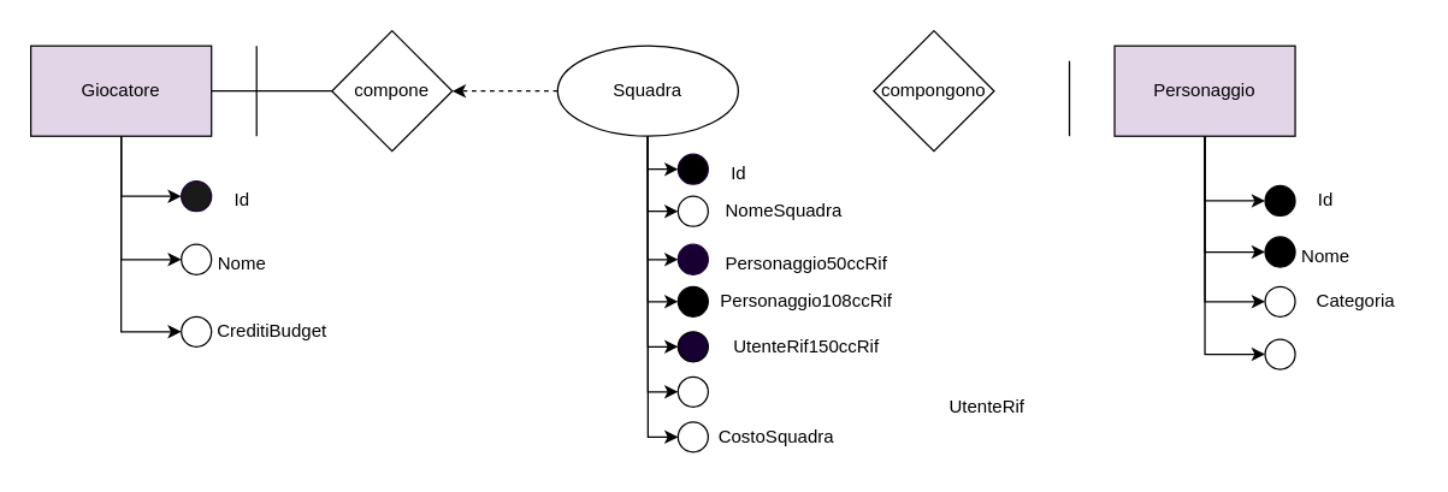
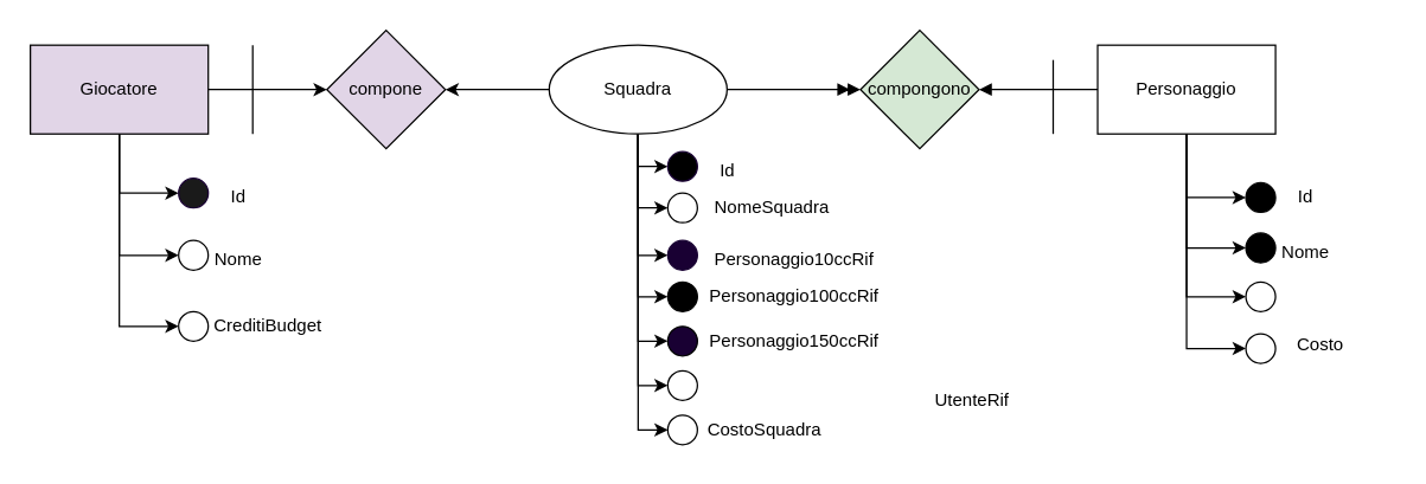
  <mxCell id="0" />
  <mxCell id="1" parent="0" />
- <mxCell id="2" style="edgeStyle=orthogonalEdgeStyle;rounded=0;orthogonalLoop=1;jettySize=auto;html=1;entryX=0;entryY=0.5;entryDx=0;entryDy=0;endArrow=none;" edge="1" parent="1" source="6" target="23"><mxGeometry relative="1" as="geometry" /></mxCell>
+ <mxCell id="2" style="edgeStyle=orthogonalEdgeStyle;rounded=0;orthogonalLoop=1;jettySize=auto;html=1;entryX=0;entryY=0.5;entryDx=0;entryDy=0;" edge="1" parent="1" source="6" target="23"><mxGeometry relative="1" as="geometry" /></mxCell>
  <mxCell id="3" style="edgeStyle=orthogonalEdgeStyle;rounded=0;orthogonalLoop=1;jettySize=auto;html=1;entryX=0;entryY=0.5;entryDx=0;entryDy=0;" edge="1" parent="1" source="6" target="25"><mxGeometry relative="1" as="geometry" /></mxCell>
  <mxCell id="4" style="edgeStyle=orthogonalEdgeStyle;rounded=0;orthogonalLoop=1;jettySize=auto;html=1;entryX=0;entryY=0.5;entryDx=0;entryDy=0;" edge="1" parent="1" source="6" target="27"><mxGeometry relative="1" as="geometry" /></mxCell>
  <mxCell id="5" style="edgeStyle=orthogonalEdgeStyle;rounded=0;orthogonalLoop=1;jettySize=auto;html=1;entryX=0;entryY=0.5;entryDx=0;entryDy=0;" edge="1" parent="1" source="6" target="35"><mxGeometry relative="1" as="geometry" /></mxCell>
  <mxCell id="6" value="Giocatore" style="rounded=0;whiteSpace=wrap;html=1;fillColor=#e1d5e7;" vertex="1" parent="1"><mxGeometry x="20" y="30" width="120" height="60" as="geometry" /></mxCell>
+ <mxCell id="7" style="edgeStyle=orthogonalEdgeStyle;rounded=0;orthogonalLoop=1;jettySize=auto;html=1;entryX=1;entryY=0.5;entryDx=0;entryDy=0;endArrow=block;endFill=1;" edge="1" parent="1" source="12" target="24"><mxGeometry relative="1" as="geometry" /></mxCell>
  <mxCell id="8" style="edgeStyle=orthogonalEdgeStyle;rounded=0;orthogonalLoop=1;jettySize=auto;html=1;entryX=0;entryY=0.5;entryDx=0;entryDy=0;" edge="1" parent="1" source="12" target="45"><mxGeometry relative="1" as="geometry" /></mxCell>
  <mxCell id="9" style="edgeStyle=orthogonalEdgeStyle;rounded=0;orthogonalLoop=1;jettySize=auto;html=1;entryX=0;entryY=0.5;entryDx=0;entryDy=0;" edge="1" parent="1" source="12" target="47"><mxGeometry relative="1" as="geometry" /></mxCell>
  <mxCell id="10" style="edgeStyle=orthogonalEdgeStyle;rounded=0;orthogonalLoop=1;jettySize=auto;html=1;entryX=0;entryY=0.5;entryDx=0;entryDy=0;" edge="1" parent="1" source="12" target="49"><mxGeometry relative="1" as="geometry" /></mxCell>
  <mxCell id="11" style="edgeStyle=orthogonalEdgeStyle;rounded=0;orthogonalLoop=1;jettySize=auto;html=1;entryX=0;entryY=0.5;entryDx=0;entryDy=0;" edge="1" parent="1" source="12" target="51"><mxGeometry relative="1" as="geometry" /></mxCell>
- <mxCell id="12" value="Personaggio" style="rounded=0;whiteSpace=wrap;html=1;fillColor=#e1d5e7;" vertex="1" parent="1"><mxGeometry x="740" y="30" width="120" height="60" as="geometry" /></mxCell>
- <mxCell id="13" style="edgeStyle=orthogonalEdgeStyle;rounded=0;orthogonalLoop=1;jettySize=auto;html=1;entryX=1;entryY=0.5;entryDx=0;entryDy=0;dashed=1;" edge="1" parent="1" source="22" target="23"><mxGeometry relative="1" as="geometry" /></mxCell>
+ <mxCell id="12" value="Personaggio" style="rounded=0;whiteSpace=wrap;html=1;" vertex="1" parent="1"><mxGeometry x="740" y="30" width="120" height="60" as="geometry" /></mxCell>
+ <mxCell id="13" style="edgeStyle=orthogonalEdgeStyle;rounded=0;orthogonalLoop=1;jettySize=auto;html=1;entryX=1;entryY=0.5;entryDx=0;entryDy=0;" edge="1" parent="1" source="22" target="23"><mxGeometry relative="1" as="geometry" /></mxCell>
+ <mxCell id="14" style="edgeStyle=orthogonalEdgeStyle;rounded=0;orthogonalLoop=1;jettySize=auto;html=1;entryX=0;entryY=0.5;entryDx=0;entryDy=0;endArrow=doubleBlock;endFill=1;" edge="1" parent="1" source="22" target="24"><mxGeometry relative="1" as="geometry" /></mxCell>
  <mxCell id="15" style="edgeStyle=orthogonalEdgeStyle;rounded=0;orthogonalLoop=1;jettySize=auto;html=1;entryX=0;entryY=0.5;entryDx=0;entryDy=0;" edge="1" parent="1" source="22" target="31"><mxGeometry relative="1" as="geometry" /></mxCell>
  <mxCell id="16" style="edgeStyle=orthogonalEdgeStyle;rounded=0;orthogonalLoop=1;jettySize=auto;html=1;entryX=0;entryY=0.5;entryDx=0;entryDy=0;" edge="1" parent="1" source="22" target="33"><mxGeometry relative="1" as="geometry" /></mxCell>
  <mxCell id="17" style="edgeStyle=orthogonalEdgeStyle;rounded=0;orthogonalLoop=1;jettySize=auto;html=1;entryX=0;entryY=0.5;entryDx=0;entryDy=0;" edge="1" parent="1" source="22" target="37"><mxGeometry relative="1" as="geometry" /></mxCell>
  <mxCell id="18" style="edgeStyle=orthogonalEdgeStyle;rounded=0;orthogonalLoop=1;jettySize=auto;html=1;entryX=0;entryY=0.5;entryDx=0;entryDy=0;" edge="1" parent="1" source="22" target="39"><mxGeometry relative="1" as="geometry" /></mxCell>
  <mxCell id="19" style="edgeStyle=orthogonalEdgeStyle;rounded=0;orthogonalLoop=1;jettySize=auto;html=1;entryX=0;entryY=0.5;entryDx=0;entryDy=0;" edge="1" parent="1" source="22" target="41"><mxGeometry relative="1" as="geometry" /></mxCell>
  <mxCell id="20" style="edgeStyle=orthogonalEdgeStyle;rounded=0;orthogonalLoop=1;jettySize=auto;html=1;entryX=0;entryY=0.5;entryDx=0;entryDy=0;" edge="1" parent="1" source="22" target="44"><mxGeometry relative="1" as="geometry" /></mxCell>
  <mxCell id="21" style="edgeStyle=orthogonalEdgeStyle;rounded=0;orthogonalLoop=1;jettySize=auto;html=1;entryX=0;entryY=0.5;entryDx=0;entryDy=0;" edge="1" parent="1" source="22" target="53"><mxGeometry relative="1" as="geometry" /></mxCell>
  <mxCell id="22" value="Squadra" style="ellipse;whiteSpace=wrap;html=1;" vertex="1" parent="1"><mxGeometry x="370" y="30" width="120" height="60" as="geometry" /></mxCell>
- <mxCell id="23" value="compone" style="rhombus;whiteSpace=wrap;html=1;" vertex="1" parent="1"><mxGeometry x="220" y="20" width="80" height="80" as="geometry" /></mxCell>
- <mxCell id="24" value="compongono" style="rhombus;whiteSpace=wrap;html=1;" vertex="1" parent="1"><mxGeometry x="580" y="20" width="80" height="80" as="geometry" /></mxCell>
+ <mxCell id="23" value="compone" style="rhombus;whiteSpace=wrap;html=1;fillColor=#e1d5e7;" vertex="1" parent="1"><mxGeometry x="220" y="20" width="80" height="80" as="geometry" /></mxCell>
+ <mxCell id="24" value="compongono" style="rhombus;whiteSpace=wrap;html=1;fillColor=#d5e8d4;" vertex="1" parent="1"><mxGeometry x="580" y="20" width="80" height="80" as="geometry" /></mxCell>
  <mxCell id="25" value="" style="ellipse;whiteSpace=wrap;html=1;aspect=fixed;strokeColor=#190033;fillColor=#1A1A1A;" vertex="1" parent="1"><mxGeometry x="120" y="120" width="20" height="20" as="geometry" /></mxCell>
  <mxCell id="26" value="Id" style="text;html=1;align=center;verticalAlign=middle;resizable=0;points=[];autosize=1;strokeColor=none;fillColor=none;" vertex="1" parent="1"><mxGeometry x="145" y="118" width="30" height="30" as="geometry" /></mxCell>
  <mxCell id="27" value="" style="ellipse;whiteSpace=wrap;html=1;aspect=fixed;" vertex="1" parent="1"><mxGeometry x="120" y="162" width="20" height="20" as="geometry" /></mxCell>
  <mxCell id="28" value="Nome" style="text;html=1;align=center;verticalAlign=middle;resizable=0;points=[];autosize=1;strokeColor=none;fillColor=none;" vertex="1" parent="1"><mxGeometry x="130" y="160" width="60" height="30" as="geometry" /></mxCell>
  <mxCell id="29" value="" style="endArrow=none;html=1;rounded=0;" edge="1" parent="1"><mxGeometry width="50" height="50" relative="1" as="geometry"><mxPoint x="710" y="90" as="sourcePoint" /><mxPoint x="710" y="40" as="targetPoint" /><Array as="points"><mxPoint x="710" y="60" /></Array></mxGeometry></mxCell>
  <mxCell id="30" value="" style="endArrow=none;html=1;rounded=0;" edge="1" parent="1"><mxGeometry width="50" height="50" relative="1" as="geometry"><mxPoint x="170" y="90" as="sourcePoint" /><mxPoint x="170" y="30" as="targetPoint" /></mxGeometry></mxCell>
  <mxCell id="31" value="" style="ellipse;whiteSpace=wrap;html=1;aspect=fixed;strokeColor=#190033;fillColor=#000000;" vertex="1" parent="1"><mxGeometry x="450" y="102" width="20" height="20" as="geometry" /></mxCell>
  <mxCell id="32" value="Id" style="text;html=1;align=center;verticalAlign=middle;resizable=0;points=[];autosize=1;strokeColor=none;fillColor=none;" vertex="1" parent="1"><mxGeometry x="475" y="100" width="30" height="30" as="geometry" /></mxCell>
  <mxCell id="33" value="" style="ellipse;whiteSpace=wrap;html=1;aspect=fixed;" vertex="1" parent="1"><mxGeometry x="450" y="130" width="20" height="20" as="geometry" /></mxCell>
  <mxCell id="34" value="NomeSquadra" style="text;html=1;align=center;verticalAlign=middle;resizable=0;points=[];autosize=1;strokeColor=none;fillColor=none;" vertex="1" parent="1"><mxGeometry x="470" y="125" width="100" height="30" as="geometry" /></mxCell>
  <mxCell id="35" value="" style="ellipse;whiteSpace=wrap;html=1;aspect=fixed;" vertex="1" parent="1"><mxGeometry x="120" y="210" width="20" height="20" as="geometry" /></mxCell>
  <mxCell id="36" value="CreditiBudget" style="text;html=1;align=center;verticalAlign=middle;resizable=0;points=[];autosize=1;strokeColor=none;fillColor=none;" vertex="1" parent="1"><mxGeometry x="130" y="205" width="100" height="30" as="geometry" /></mxCell>
  <mxCell id="37" value="" style="ellipse;whiteSpace=wrap;html=1;aspect=fixed;strokeColor=#190033;fillColor=#190033;" vertex="1" parent="1"><mxGeometry x="450" y="162" width="20" height="20" as="geometry" /></mxCell>
- <mxCell id="38" value="Personaggio50ccRif" style="text;html=1;align=center;verticalAlign=middle;resizable=0;points=[];autosize=1;strokeColor=none;fillColor=none;" vertex="1" parent="1"><mxGeometry x="470" y="160" width="130" height="30" as="geometry" /></mxCell>
+ <mxCell id="38" value="Personaggio10ccRif" style="text;html=1;align=center;verticalAlign=middle;resizable=0;points=[];autosize=1;strokeColor=none;fillColor=none;" vertex="1" parent="1"><mxGeometry x="470" y="160" width="130" height="30" as="geometry" /></mxCell>
  <mxCell id="39" value="" style="ellipse;whiteSpace=wrap;html=1;aspect=fixed;fillColor=#000000;" vertex="1" parent="1"><mxGeometry x="450" y="190" width="20" height="20" as="geometry" /></mxCell>
- <mxCell id="40" value="Personaggio108ccRif" style="text;html=1;align=center;verticalAlign=middle;resizable=0;points=[];autosize=1;strokeColor=none;fillColor=none;" vertex="1" parent="1"><mxGeometry x="465" y="185" width="140" height="30" as="geometry" /></mxCell>
+ <mxCell id="40" value="Personaggio100ccRif" style="text;html=1;align=center;verticalAlign=middle;resizable=0;points=[];autosize=1;strokeColor=none;fillColor=none;" vertex="1" parent="1"><mxGeometry x="465" y="185" width="140" height="30" as="geometry" /></mxCell>
  <mxCell id="41" value="" style="ellipse;whiteSpace=wrap;html=1;aspect=fixed;fillColor=#190033;" vertex="1" parent="1"><mxGeometry x="450" y="220" width="20" height="20" as="geometry" /></mxCell>
- <mxCell id="42" value="UtenteRif150ccRif" style="text;html=1;align=center;verticalAlign=middle;resizable=0;points=[];autosize=1;strokeColor=none;fillColor=none;" vertex="1" parent="1"><mxGeometry x="465" y="215" width="140" height="30" as="geometry" /></mxCell>
+ <mxCell id="42" value="Personaggio150ccRif" style="text;html=1;align=center;verticalAlign=middle;resizable=0;points=[];autosize=1;strokeColor=none;fillColor=none;" vertex="1" parent="1"><mxGeometry x="465" y="215" width="140" height="30" as="geometry" /></mxCell>
  <mxCell id="43" value="UtenteRif" style="text;html=1;align=center;verticalAlign=middle;resizable=0;points=[];autosize=1;strokeColor=none;fillColor=none;" vertex="1" parent="1"><mxGeometry x="620" y="255" width="70" height="30" as="geometry" /></mxCell>
  <mxCell id="44" value="" style="ellipse;whiteSpace=wrap;html=1;aspect=fixed;" vertex="1" parent="1"><mxGeometry x="450" y="250" width="20" height="20" as="geometry" /></mxCell>
  <mxCell id="45" value="" style="ellipse;whiteSpace=wrap;html=1;aspect=fixed;strokeColor=#000000;fillColor=#000000;" vertex="1" parent="1"><mxGeometry x="840" y="123" width="20" height="20" as="geometry" /></mxCell>
  <mxCell id="46" value="Id" style="text;html=1;align=center;verticalAlign=middle;resizable=0;points=[];autosize=1;strokeColor=none;fillColor=none;" vertex="1" parent="1"><mxGeometry x="865" y="118" width="30" height="30" as="geometry" /></mxCell>
  <mxCell id="47" value="" style="ellipse;whiteSpace=wrap;html=1;aspect=fixed;strokeColor=#000000;fillColor=#000000;" vertex="1" parent="1"><mxGeometry x="840" y="157" width="20" height="20" as="geometry" /></mxCell>
  <mxCell id="48" value="Nome" style="text;html=1;align=center;verticalAlign=middle;resizable=0;points=[];autosize=1;strokeColor=none;fillColor=none;" vertex="1" parent="1"><mxGeometry x="850" y="155" width="60" height="30" as="geometry" /></mxCell>
  <mxCell id="49" value="" style="ellipse;whiteSpace=wrap;html=1;aspect=fixed;" vertex="1" parent="1"><mxGeometry x="840" y="190" width="20" height="20" as="geometry" /></mxCell>
- <mxCell id="50" value="Categoria" style="text;html=1;align=center;verticalAlign=middle;resizable=0;points=[];autosize=1;strokeColor=none;fillColor=none;" vertex="1" parent="1"><mxGeometry x="860" y="185" width="80" height="30" as="geometry" /></mxCell>
  <mxCell id="51" value="" style="ellipse;whiteSpace=wrap;html=1;aspect=fixed;" vertex="1" parent="1"><mxGeometry x="840" y="225" width="20" height="20" as="geometry" /></mxCell>
+ <mxCell id="52" value="Costo" style="text;html=1;align=center;verticalAlign=middle;resizable=0;points=[];autosize=1;strokeColor=none;fillColor=none;" vertex="1" parent="1"><mxGeometry x="865" y="218" width="50" height="30" as="geometry" /></mxCell>
  <mxCell id="53" value="" style="ellipse;whiteSpace=wrap;html=1;aspect=fixed;" vertex="1" parent="1"><mxGeometry x="450" y="280" width="20" height="20" as="geometry" /></mxCell>
  <mxCell id="54" value="CostoSquadra" style="text;html=1;align=center;verticalAlign=middle;resizable=0;points=[];autosize=1;strokeColor=none;fillColor=none;" vertex="1" parent="1"><mxGeometry x="465" y="275" width="100" height="30" as="geometry" /></mxCell>
